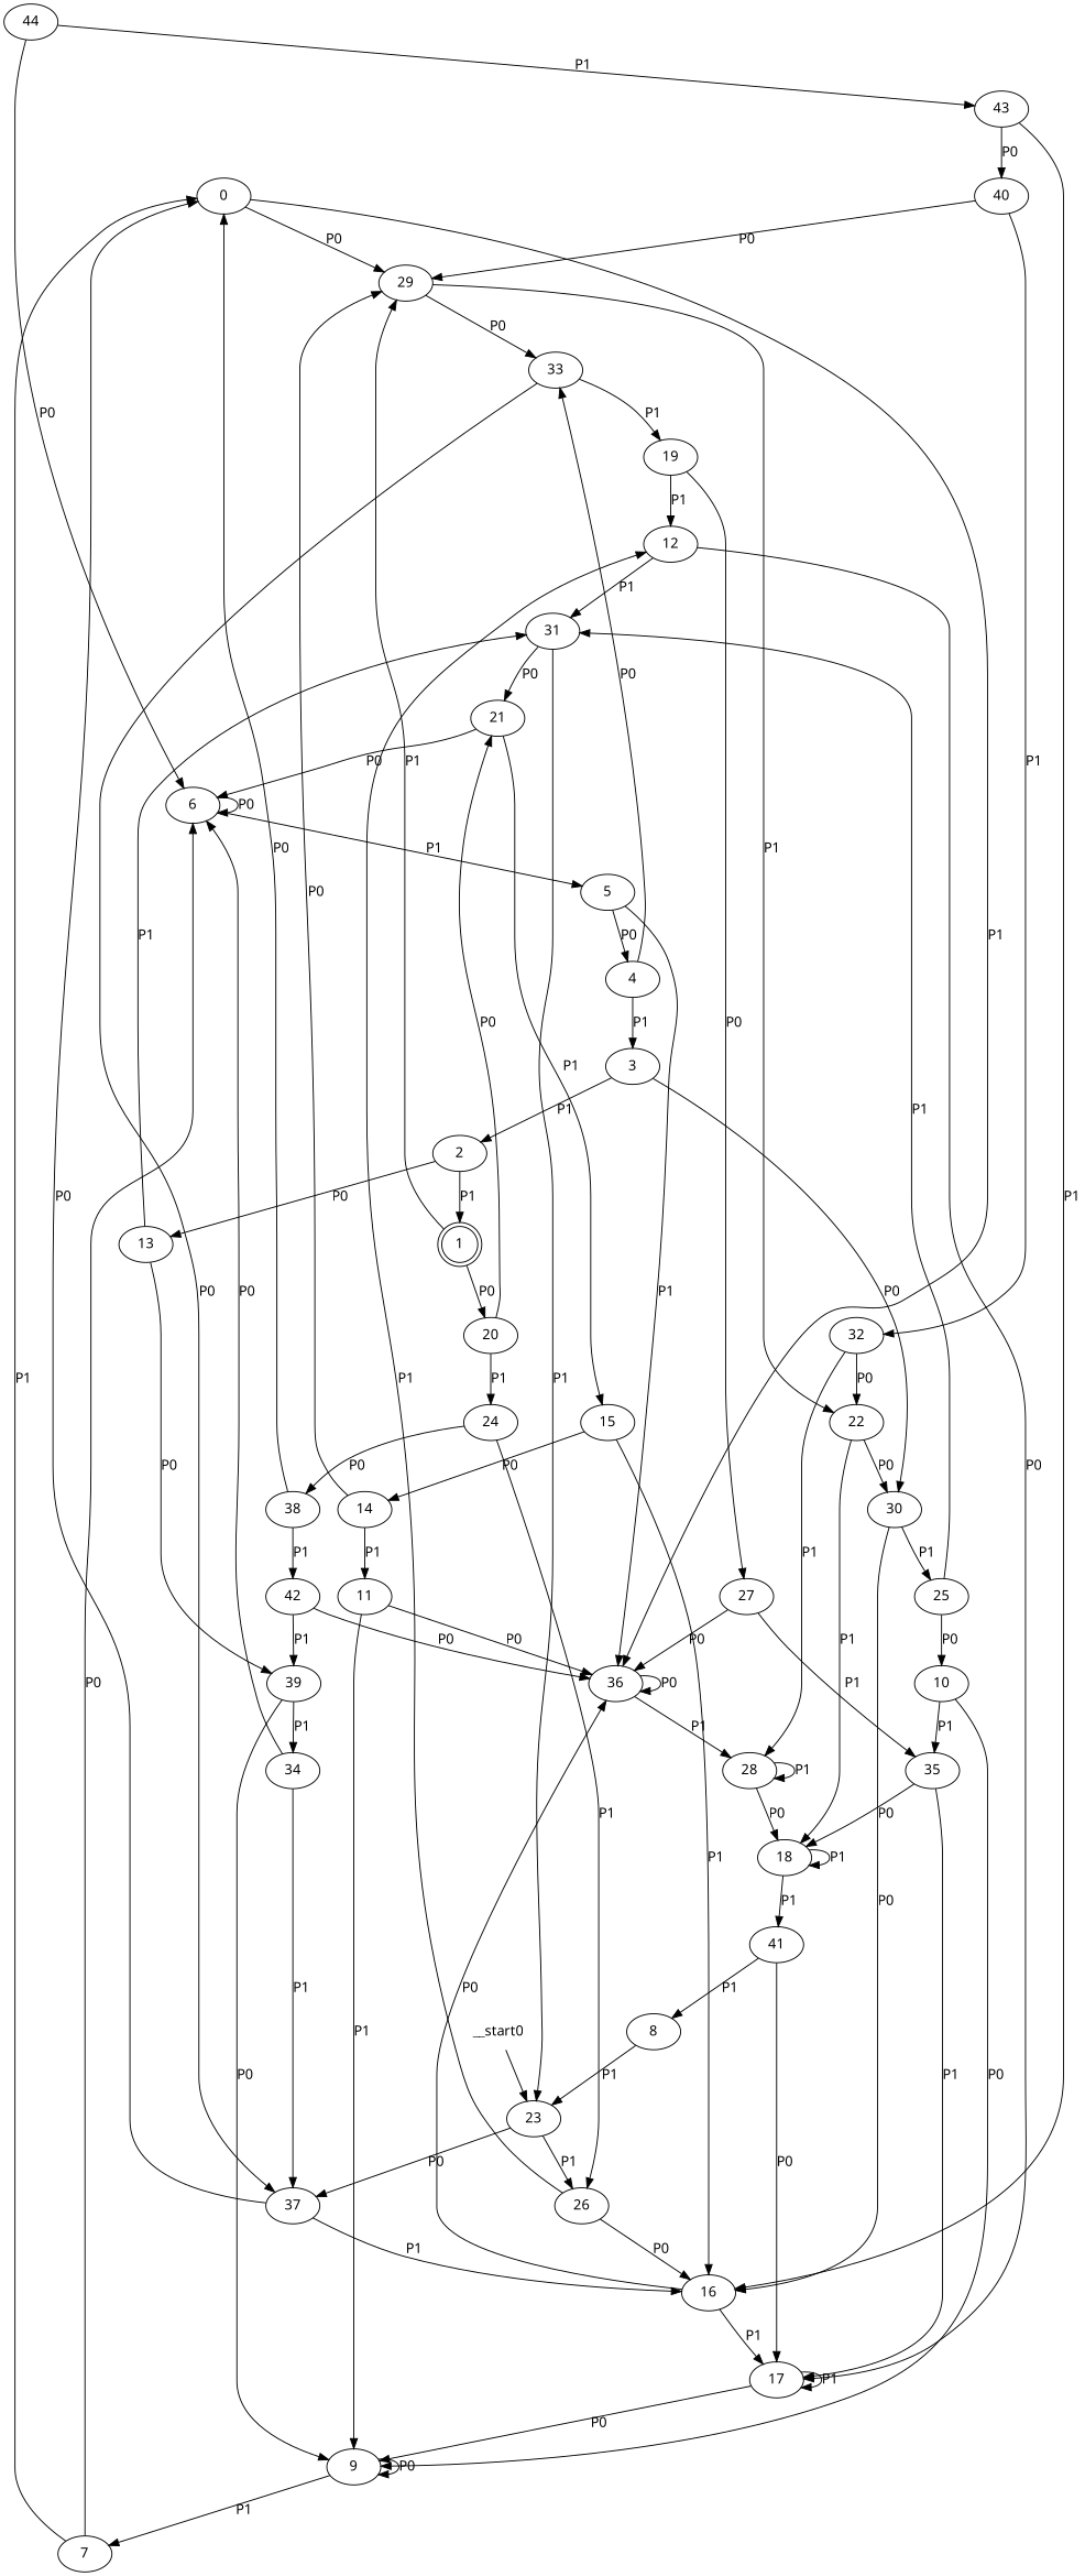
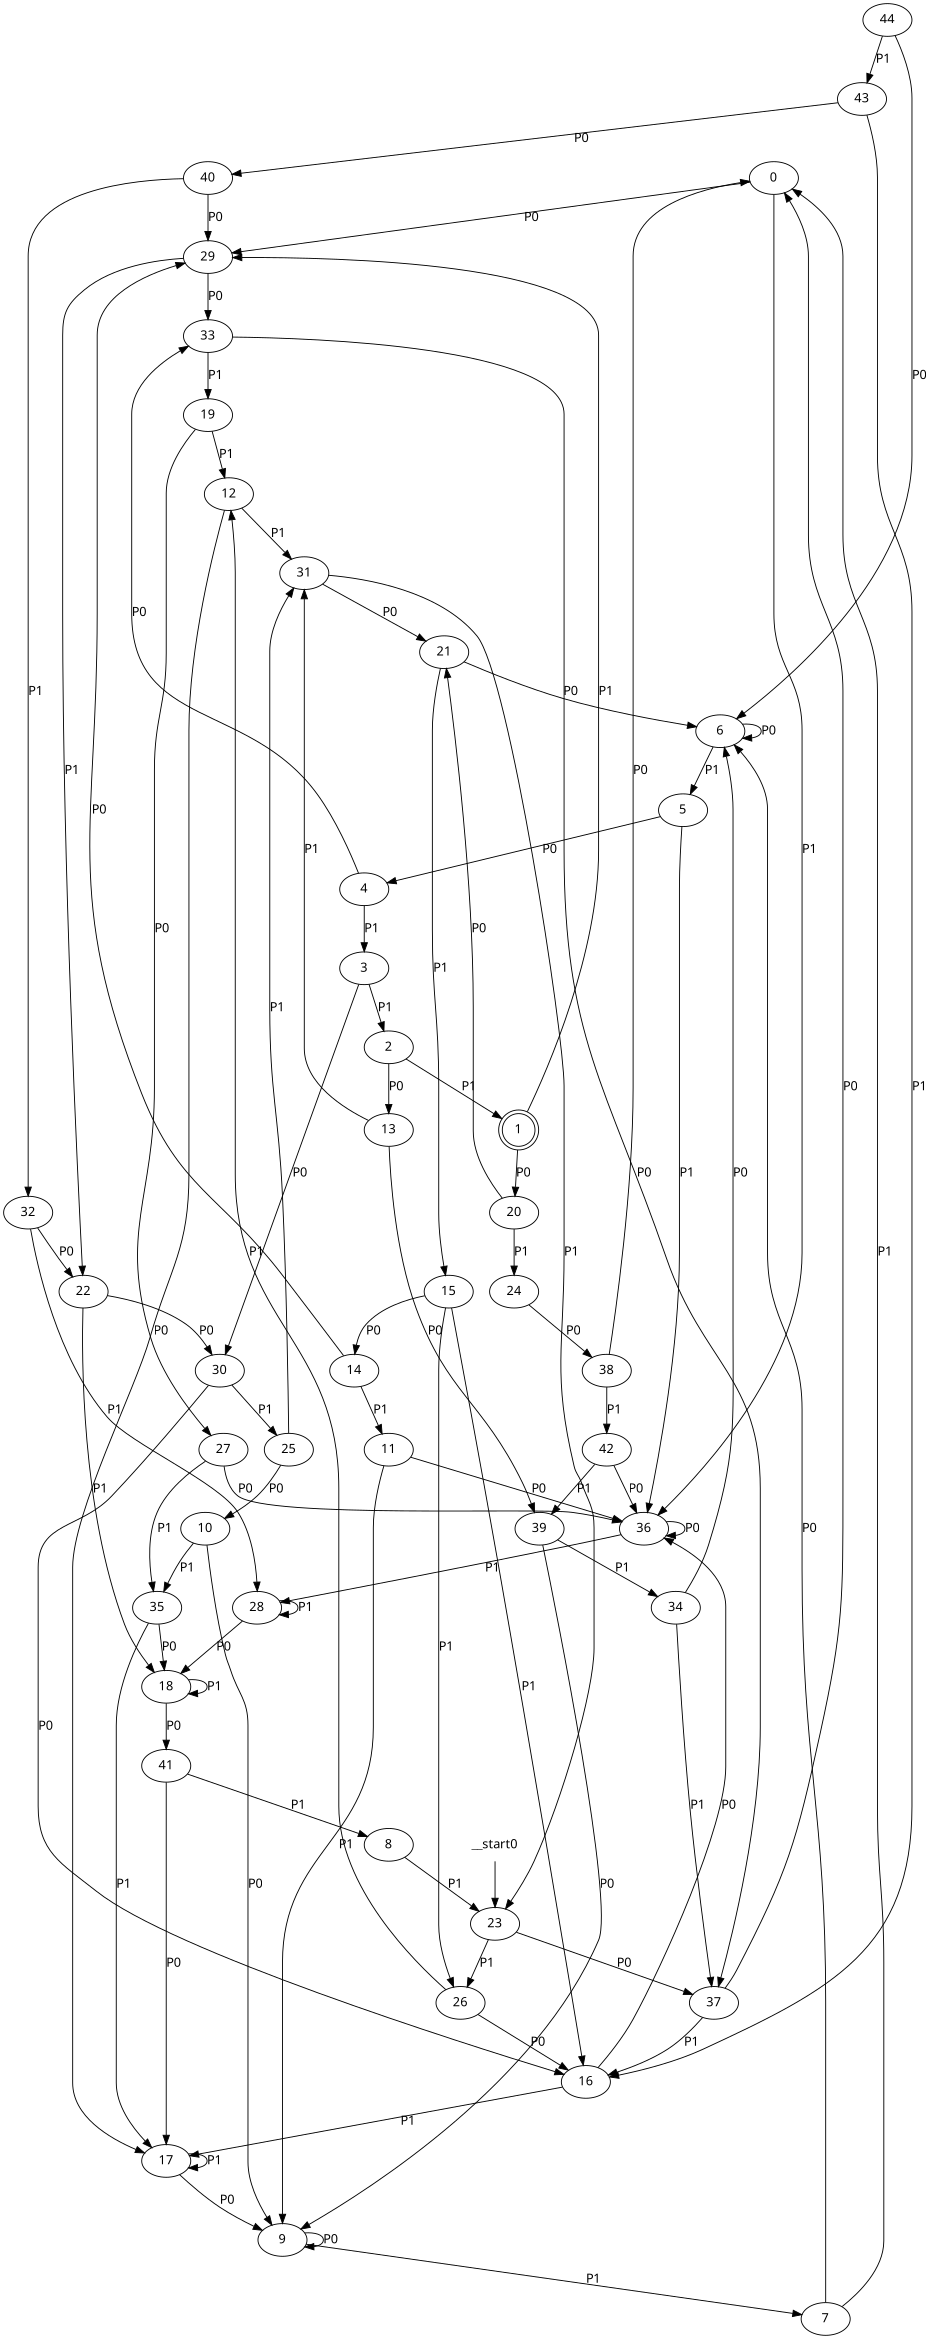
  digraph {
    fontname="Noto Sans"
    node [fontname="Noto Sans"]
    edge [fontname="Noto Sans"]
    n1 [label=0]
    n2 [label=29]
    n3 [label=36]
    n4 [label=33]
    n5 [label=22]
    n6 [label=28]
    n7 [label=1 shape=doublecircle]
    n8 [label=20]
    n9 [label=21]
    n10 [label=24]
    n11 [label=2]
    n12 [label=13]
    n13 [label=31]
    n14 [label=39]
    n15 [label=3]
    n16 [label=30]
    n17 [label=16]
    n18 [label=25]
    n19 [label=4]
    n20 [label=19]
    n21 [label=37]
    n22 [label=5]
    n23 [label=6]
    n24 [label=7]
    n25 [label=8]
    n26 [label=23]
    n27 [label=26]
    n28 [label=44]
    n29 [label=43]
    n30 [label=9]
    n31 [label=10]
    n32 [label=35]
    n33 [label=17]
    n34 [label=18]
    n35 [label=11]
    n36 [label=12]
    n37 [label=34]
    n38 [label=14]
    n39 [label=15]
    n40 [label=41]
    n41 [label=27]
    n42 [label=38]
    n43 [label=42]
    n44 [label=32]
    n45 [label=40]
    __start0 [shape=none]
    n1 -> n2 [label=P0]
    n1 -> n3 [label=P1]
    n2 -> n4 [label=P0]
    n2 -> n5 [label=P1]
    n3 -> n3 [label=P0]
    n3 -> n6 [label=P1]
    n4 -> n20 [label=P1]
    n4 -> n21 [label=P0]
    n5 -> n16 [label=P0]
    n5 -> n34 [label=P1]
    n6 -> n6 [label=P1]
    n6 -> n34 [label=P0]
    n7 -> n2 [label=P1]
    n7 -> n8 [label=P0]
    n8 -> n9 [label=P0]
    n8 -> n10 [label=P1]
    n9 -> n23 [label=P0]
    n9 -> n39 [label=P1]
-   n10 -> n27 [label=P1]
+   n39 -> n27 [label=P1]
    n10 -> n42 [label=P0]
    n11 -> n7 [label=P1]
    n11 -> n12 [label=P0]
    n12 -> n13 [label=P1]
    n12 -> n14 [label=P0]
    n13 -> n9 [label=P0]
    n13 -> n26 [label=P1]
    n14 -> n30 [label=P0]
    n14 -> n37 [label=P1]
    n15 -> n11 [label=P1]
    n15 -> n16 [label=P0]
    n16 -> n17 [label=P0]
    n16 -> n18 [label=P1]
    n17 -> n3 [label=P0]
    n17 -> n33 [label=P1]
    n18 -> n13 [label=P1]
    n18 -> n31 [label=P0]
    n19 -> n4 [label=P0]
    n19 -> n15 [label=P1]
    n20 -> n36 [label=P1]
    n20 -> n41 [label=P0]
    n21 -> n1 [label=P0]
    n21 -> n17 [label=P1]
    n22 -> n3 [label=P1]
    n22 -> n19 [label=P0]
    n23 -> n22 [label=P1]
    n23 -> n23 [label=P0]
    n24 -> n1 [label=P1]
    n24 -> n23 [label=P0]
    n25 -> n26 [label=P1]
    n26 -> n21 [label=P0]
    n26 -> n27 [label=P1]
    n27 -> n17 [label=P0]
    n27 -> n36 [label=P1]
    n28 -> n23 [label=P0]
    n28 -> n29 [label=P1]
    n29 -> n17 [label=P1]
    n29 -> n45 [label=P0]
    n30 -> n24 [label=P1]
    n30 -> n30 [label=P0]
    n31 -> n30 [label=P0]
    n31 -> n32 [label=P1]
    n32 -> n33 [label=P1]
    n32 -> n34 [label=P0]
    n33 -> n30 [label=P0]
    n33 -> n33 [label=P1]
    n34 -> n34 [label=P1]
-   n34 -> n40 [label=P1]
+   n34 -> n40 [label=P0]
    n35 -> n3 [label=P0]
    n35 -> n30 [label=P1]
    n36 -> n13 [label=P1]
    n36 -> n33 [label=P0]
    n37 -> n21 [label=P1]
    n37 -> n23 [label=P0]
    n38 -> n2 [label=P0]
    n38 -> n35 [label=P1]
    n39 -> n17 [label=P1]
    n39 -> n38 [label=P0]
    n40 -> n25 [label=P1]
    n40 -> n33 [label=P0]
    n41 -> n3 [label=P0]
    n41 -> n32 [label=P1]
    n42 -> n1 [label=P0]
    n42 -> n43 [label=P1]
    n43 -> n3 [label=P0]
    n43 -> n14 [label=P1]
    n44 -> n5 [label=P0]
    n44 -> n6 [label=P1]
    n45 -> n2 [label=P0]
    n45 -> n44 [label=P1]
    __start0 -> n26
  }
